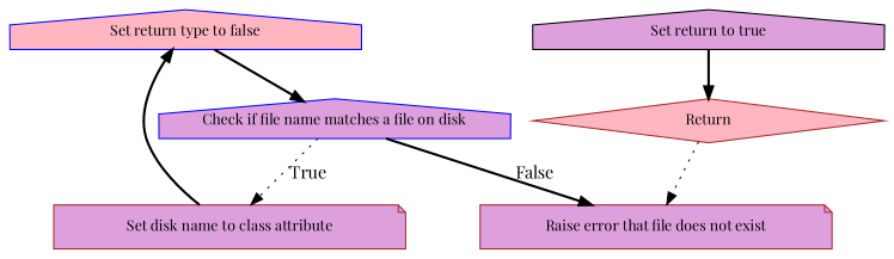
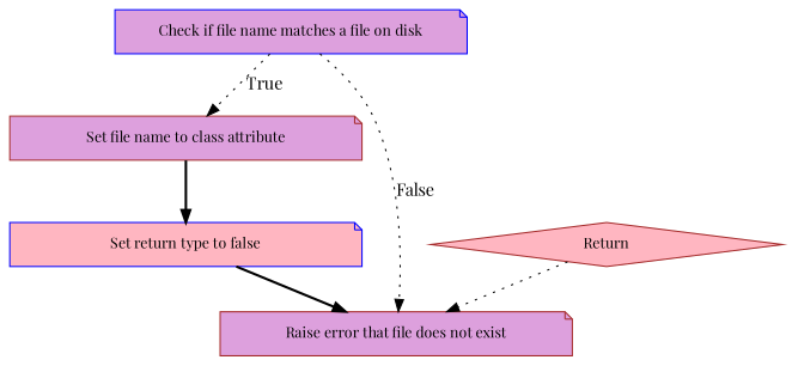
  digraph {
    fontname="Playfair Display"
    rankdir=TB
    node [color=brown fillcolor=plum fixedsize=true fontname="Playfair Display" fontsize=12 shape=house style=filled]
    edge [fontname="Playfair Display" style=bold]
-   n1 [color=blue fillcolor=lightpink height=0.5 label="Set return type to false" width=4.0]
-   n2 [color=blue height=0.5 label="Check if file name matches a file on disk" width=4.0]
-   n3 [height=0.5 label="Set disk name to class attribute" shape=note width=4.0]
+   n1 [color=blue fillcolor=lightpink height=0.5 label="Set return type to false" shape=note width=4.0]
+   n2 [color=blue height=0.5 label="Check if file name matches a file on disk" shape=note width=4.0]
+   n3 [height=0.5 label="Set file name to class attribute" shape=note width=4.0]
    n4 [height=0.5 label="Raise error that file does not exist" shape=note width=4.0]
-   n5 [color=black height=0.5 label="Set return to true" width=4.0]
    n6 [fillcolor=lightpink height=0.5 label=Return shape=diamond width=4.0]
-   n1 -> n2
+   n1 -> n4
    n2 -> n3 [label=True style=dotted]
-   n2 -> n4 [label=False]
+   n2 -> n4 [label=False style=dotted]
    n3 -> n1
-   n5 -> n6
    n6 -> n4 [style=dotted]
  }
